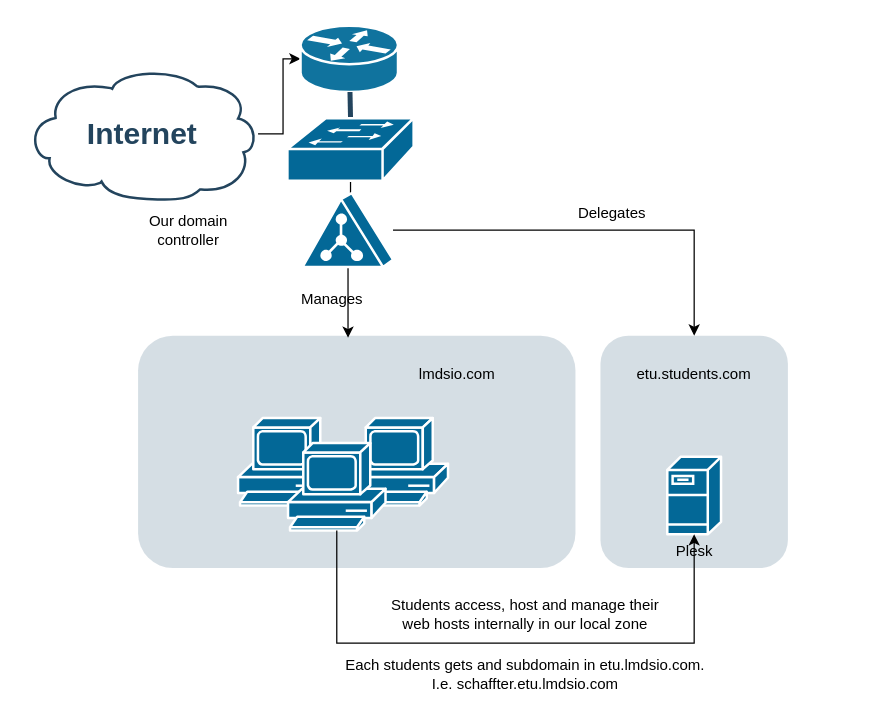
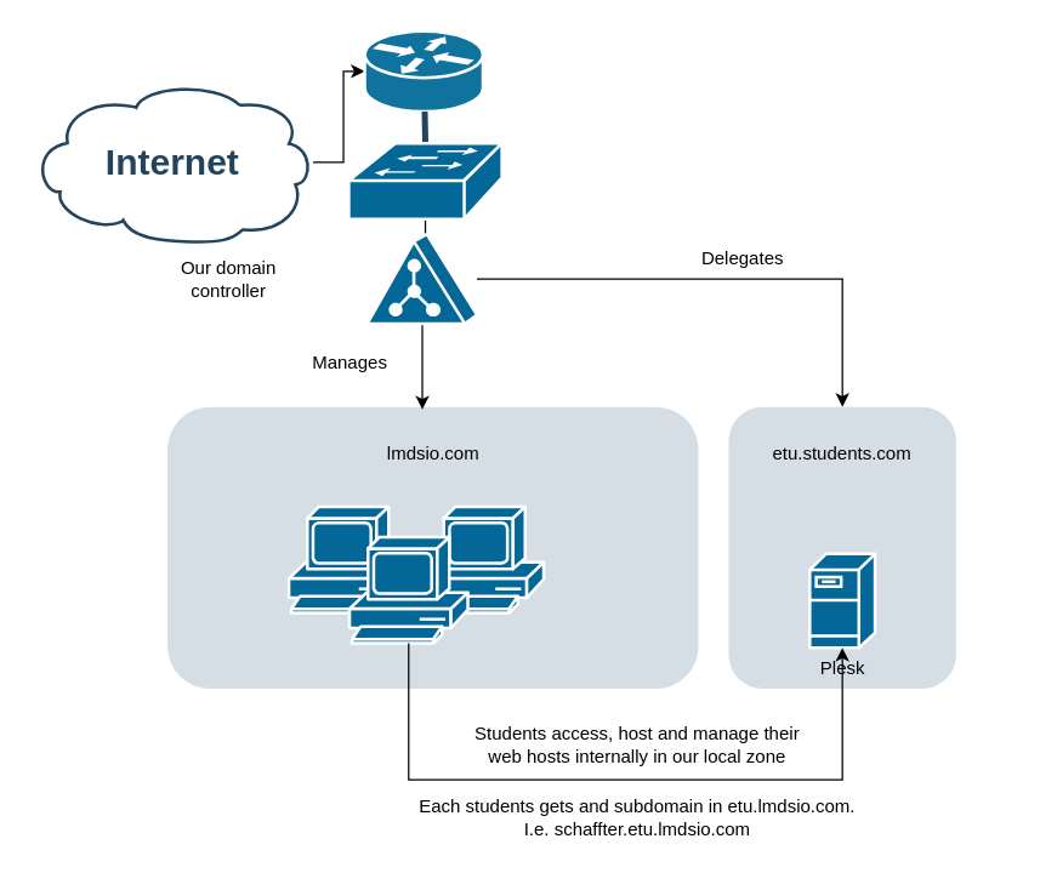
  <mxCell id="0" />
  <mxCell id="1" parent="0" />
  <mxCell id="2" value="" style="rounded=1;whiteSpace=wrap;html=1;strokeColor=none;fillColor=#BAC8D3;fontSize=24;fontColor=#23445D;align=center;opacity=60;" parent="1" vertex="1"><mxGeometry x="110" y="268" width="350" height="186" as="geometry" /></mxCell>
  <mxCell id="3" style="edgeStyle=orthogonalEdgeStyle;rounded=0;orthogonalLoop=1;jettySize=auto;html=1;entryX=0;entryY=0.5;entryDx=0;entryDy=0;entryPerimeter=0;" edge="1" parent="1" source="4" target="5"><mxGeometry relative="1" as="geometry" /></mxCell>
  <mxCell id="4" value="Internet" style="shape=mxgraph.cisco.storage.cloud;html=1;dashed=0;strokeColor=#23445D;fillColor=#ffffff;strokeWidth=2;fontFamily=Helvetica;fontSize=24;fontColor=#23445D;align=center;fontStyle=1" vertex="1" parent="1"><mxGeometry x="20" y="53.5" width="186" height="106" as="geometry" /></mxCell>
  <mxCell id="5" value="" style="shape=mxgraph.cisco.routers.router;html=1;dashed=0;fillColor=#10739E;strokeColor=#ffffff;strokeWidth=2;verticalLabelPosition=bottom;verticalAlign=top;fontFamily=Helvetica;fontSize=36;fontColor=#FFB366" vertex="1" parent="1"><mxGeometry x="240" y="20" width="78" height="53" as="geometry" /></mxCell>
  <mxCell id="6" value="" style="elbow=horizontal;endArrow=none;html=1;strokeColor=#23445D;endFill=0;strokeWidth=4;rounded=1;exitX=0.5;exitY=0;exitDx=0;exitDy=0;exitPerimeter=0;" edge="1" parent="1" source="8" target="5"><mxGeometry width="100" height="100" relative="1" as="geometry"><mxPoint x="1316" y="108.857" as="sourcePoint" /><mxPoint x="1320.278" y="79.083" as="targetPoint" /></mxGeometry></mxCell>
  <mxCell id="7" style="edgeStyle=orthogonalEdgeStyle;rounded=0;orthogonalLoop=1;jettySize=auto;html=1;entryX=0.54;entryY=0;entryDx=0;entryDy=0;entryPerimeter=0;" edge="1" parent="1" source="8" target="12"><mxGeometry relative="1" as="geometry" /></mxCell>
  <mxCell id="8" value="" style="shape=mxgraph.cisco.switches.workgroup_switch;sketch=0;html=1;pointerEvents=1;dashed=0;fillColor=#036897;strokeColor=#ffffff;strokeWidth=2;verticalLabelPosition=bottom;verticalAlign=top;align=center;outlineConnect=0;" vertex="1" parent="1"><mxGeometry x="229.5" y="94" width="101" height="50" as="geometry" /></mxCell>
  <mxCell id="9" style="edgeStyle=orthogonalEdgeStyle;rounded=0;orthogonalLoop=1;jettySize=auto;html=1;entryX=0.5;entryY=0;entryDx=0;entryDy=0;" edge="1" parent="1" source="12" target="18"><mxGeometry relative="1" as="geometry"><Array as="points"><mxPoint x="555" y="184" /></Array></mxGeometry></mxCell>
  <mxCell id="10" value="Delegates" style="edgeLabel;html=1;align=center;verticalAlign=middle;resizable=0;points=[];fontSize=12;" vertex="1" connectable="0" parent="9"><mxGeometry x="0.261" y="2" relative="1" as="geometry"><mxPoint x="-31" y="-12" as="offset" /></mxGeometry></mxCell>
  <mxCell id="11" style="edgeStyle=orthogonalEdgeStyle;rounded=0;orthogonalLoop=1;jettySize=auto;html=1;entryX=0.48;entryY=0.009;entryDx=0;entryDy=0;entryPerimeter=0;" edge="1" parent="1" source="12" target="2"><mxGeometry relative="1" as="geometry" /></mxCell>
  <mxCell id="12" value="" style="shape=mxgraph.cisco.servers.directory_server;sketch=0;html=1;pointerEvents=1;dashed=0;fillColor=#036897;strokeColor=#ffffff;strokeWidth=2;verticalLabelPosition=bottom;verticalAlign=top;align=center;outlineConnect=0;" vertex="1" parent="1"><mxGeometry x="242" y="154" width="72" height="59" as="geometry" /></mxCell>
  <mxCell id="13" value="" style="group" vertex="1" connectable="0" parent="1"><mxGeometry x="190" y="334" width="168" height="90" as="geometry" /></mxCell>
  <mxCell id="14" value="" style="shape=mxgraph.cisco.computers_and_peripherals.pc;sketch=0;html=1;pointerEvents=1;dashed=0;fillColor=#036897;strokeColor=#ffffff;strokeWidth=2;verticalLabelPosition=bottom;verticalAlign=top;align=center;outlineConnect=0;" vertex="1" parent="13"><mxGeometry x="90" width="78" height="70" as="geometry" /></mxCell>
  <mxCell id="15" value="" style="shape=mxgraph.cisco.computers_and_peripherals.pc;sketch=0;html=1;pointerEvents=1;dashed=0;fillColor=#036897;strokeColor=#ffffff;strokeWidth=2;verticalLabelPosition=bottom;verticalAlign=top;align=center;outlineConnect=0;" vertex="1" parent="13"><mxGeometry width="78" height="70" as="geometry" /></mxCell>
  <mxCell id="16" value="" style="shape=mxgraph.cisco.computers_and_peripherals.pc;sketch=0;html=1;pointerEvents=1;dashed=0;fillColor=#036897;strokeColor=#ffffff;strokeWidth=2;verticalLabelPosition=bottom;verticalAlign=top;align=center;outlineConnect=0;" vertex="1" parent="13"><mxGeometry x="40" y="20" width="78" height="70" as="geometry" /></mxCell>
- <mxCell id="17" value="lmdsio.com" style="text;html=1;strokeColor=none;fillColor=none;align=center;verticalAlign=middle;whiteSpace=wrap;rounded=0;" vertex="1" parent="1"><mxGeometry x="314.5" y="284" width="101" height="30" as="geometry" /></mxCell>
+ <mxCell id="17" value="lmdsio.com" style="text;html=1;strokeColor=none;fillColor=none;align=center;verticalAlign=middle;whiteSpace=wrap;rounded=0;" vertex="1" parent="1"><mxGeometry x="234.5" y="284" width="101" height="30" as="geometry" /></mxCell>
  <mxCell id="18" value="" style="rounded=1;whiteSpace=wrap;html=1;strokeColor=none;fillColor=#BAC8D3;fontSize=24;fontColor=#23445D;align=center;opacity=60;" vertex="1" parent="1"><mxGeometry x="480" y="268" width="150" height="186" as="geometry" /></mxCell>
  <mxCell id="19" value="Plesk" style="shape=mxgraph.cisco.servers.fileserver;sketch=0;html=1;pointerEvents=1;dashed=0;fillColor=#036897;strokeColor=#ffffff;strokeWidth=2;verticalLabelPosition=bottom;verticalAlign=top;align=center;outlineConnect=0;" vertex="1" parent="1"><mxGeometry x="533.5" y="365" width="43" height="62" as="geometry" /></mxCell>
  <mxCell id="20" value="etu.students.com" style="text;html=1;strokeColor=none;fillColor=none;align=center;verticalAlign=middle;whiteSpace=wrap;rounded=0;" vertex="1" parent="1"><mxGeometry x="435" y="284" width="240" height="30" as="geometry" /></mxCell>
  <mxCell id="21" value="Our domain controller" style="text;html=1;strokeColor=none;fillColor=none;align=center;verticalAlign=middle;whiteSpace=wrap;rounded=0;" vertex="1" parent="1"><mxGeometry x="100" y="168.5" width="101" height="30" as="geometry" /></mxCell>
- <mxCell id="22" value="Manages" style="text;html=1;strokeColor=none;fillColor=none;align=center;verticalAlign=middle;whiteSpace=wrap;rounded=0;" vertex="1" parent="1"><mxGeometry x="215" y="224" width="101" height="30" as="geometry" /></mxCell>
+ <mxCell id="22" value="Manages" style="text;html=1;strokeColor=none;fillColor=none;align=center;verticalAlign=middle;whiteSpace=wrap;rounded=0;" vertex="1" parent="1"><mxGeometry x="180" y="224" width="101" height="30" as="geometry" /></mxCell>
  <mxCell id="23" style="edgeStyle=orthogonalEdgeStyle;rounded=0;orthogonalLoop=1;jettySize=auto;html=1;entryX=0.5;entryY=1;entryDx=0;entryDy=0;entryPerimeter=0;fontSize=12;" edge="1" parent="1" source="16" target="19"><mxGeometry relative="1" as="geometry"><Array as="points"><mxPoint x="269" y="514" /><mxPoint x="555" y="514" /></Array></mxGeometry></mxCell>
  <mxCell id="24" value="Each students gets and subdomain in etu.lmdsio.com. I.e. schaffter.etu.lmdsio.com" style="text;html=1;strokeColor=none;fillColor=none;align=center;verticalAlign=middle;whiteSpace=wrap;rounded=0;fontSize=12;" vertex="1" parent="1"><mxGeometry x="270" y="524" width="300" height="30" as="geometry" /></mxCell>
  <mxCell id="25" value="Students access, host and manage their web hosts internally in our local zone" style="text;html=1;strokeColor=none;fillColor=none;align=center;verticalAlign=middle;whiteSpace=wrap;rounded=0;fontSize=12;" vertex="1" parent="1"><mxGeometry x="300" y="476" width="240" height="30" as="geometry" /></mxCell>
